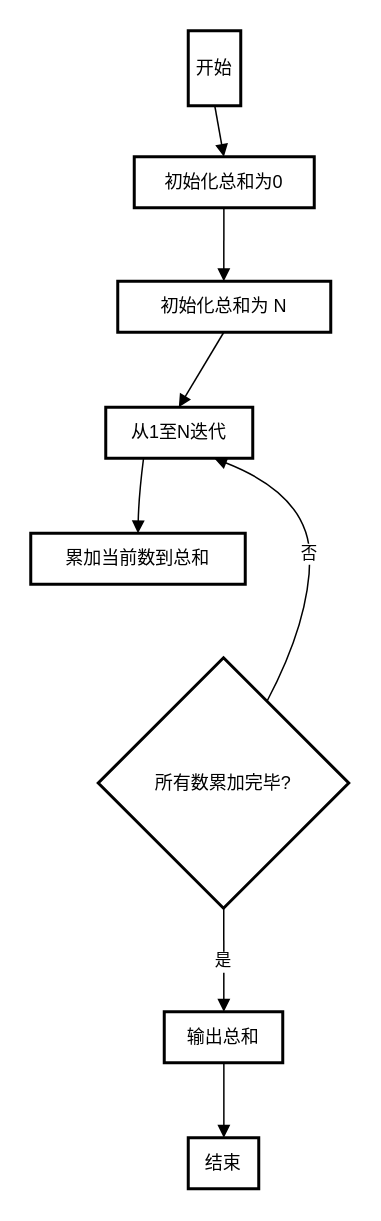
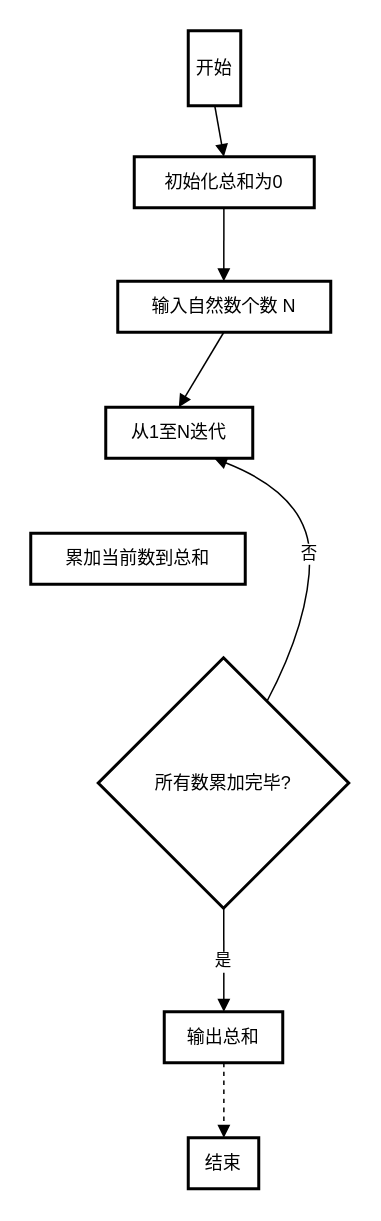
  <mxCell id="0" />
  <mxCell id="1" parent="0" />
  <mxCell id="2" value="开始" style="whiteSpace=wrap;strokeWidth=2;" vertex="1" parent="1"><mxGeometry x="125" y="20" width="35" height="50" as="geometry" /></mxCell>
  <mxCell id="3" value="初始化总和为0" style="whiteSpace=wrap;strokeWidth=2;" vertex="1" parent="1"><mxGeometry x="89" y="104" width="120" height="34" as="geometry" /></mxCell>
- <mxCell id="4" value="初始化总和为 N" style="whiteSpace=wrap;strokeWidth=2;" vertex="1" parent="1"><mxGeometry x="78" y="187" width="142" height="34" as="geometry" /></mxCell>
+ <mxCell id="4" value="输入自然数个数 N" style="whiteSpace=wrap;strokeWidth=2;" vertex="1" parent="1"><mxGeometry x="78" y="187" width="142" height="34" as="geometry" /></mxCell>
  <mxCell id="5" value="从1至N迭代" style="whiteSpace=wrap;strokeWidth=2;" vertex="1" parent="1"><mxGeometry x="70" y="271" width="98" height="34" as="geometry" /></mxCell>
  <mxCell id="6" value="累加当前数到总和" style="whiteSpace=wrap;strokeWidth=2;" vertex="1" parent="1"><mxGeometry x="20" y="355" width="143" height="34" as="geometry" /></mxCell>
  <mxCell id="7" value="所有数累加完毕?" style="rhombus;strokeWidth=2;whiteSpace=wrap;" vertex="1" parent="1"><mxGeometry x="65" y="438" width="167" height="167" as="geometry" /></mxCell>
  <mxCell id="8" value="输出总和" style="whiteSpace=wrap;strokeWidth=2;" vertex="1" parent="1"><mxGeometry x="109" y="674" width="79" height="34" as="geometry" /></mxCell>
  <mxCell id="9" value="结束" style="whiteSpace=wrap;strokeWidth=2;" vertex="1" parent="1"><mxGeometry x="125" y="758" width="47" height="34" as="geometry" /></mxCell>
  <mxCell id="10" value="" style="curved=1;startArrow=none;endArrow=block;exitX=0.505;exitY=0.99;entryX=0.498;entryY=-0.01;rounded=0;" edge="1" parent="1" source="2" target="3"><mxGeometry relative="1" as="geometry"><Array as="points" /></mxGeometry></mxCell>
  <mxCell id="11" value="" style="curved=1;startArrow=none;endArrow=block;exitX=0.498;exitY=0.98;entryX=0.498;entryY=0.01;rounded=0;" edge="1" parent="1" source="3" target="4"><mxGeometry relative="1" as="geometry"><Array as="points" /></mxGeometry></mxCell>
  <mxCell id="12" value="" style="curved=1;startArrow=none;endArrow=block;exitX=0.498;exitY=1.0;entryX=0.497;entryY=1.122e-7;rounded=0;" edge="1" parent="1" source="4" target="5"><mxGeometry relative="1" as="geometry"><Array as="points" /></mxGeometry></mxCell>
- <mxCell id="13" value="" style="curved=1;startArrow=none;endArrow=block;exitX=0.262;exitY=0.99;entryX=0.5;entryY=-0.01;rounded=0;" edge="1" parent="1" source="5" target="6"><mxGeometry relative="1" as="geometry"><Array as="points"><mxPoint x="92" y="330" /></Array></mxGeometry></mxCell>
  <mxCell id="14" value="否" style="curved=1;startArrow=none;endArrow=block;exitX=0.765;exitY=0.002;entryX=0.733;entryY=0.99;rounded=0;" edge="1" parent="1" source="7" target="5"><mxGeometry relative="1" as="geometry"><Array as="points"><mxPoint x="206" y="413" /><mxPoint x="206" y="330" /></Array></mxGeometry></mxCell>
  <mxCell id="15" value="是" style="curved=1;startArrow=none;endArrow=block;exitX=0.501;exitY=1.004;entryX=0.503;entryY=0.01;rounded=0;" edge="1" parent="1" source="7" target="8"><mxGeometry relative="1" as="geometry"><Array as="points" /></mxGeometry></mxCell>
- <mxCell id="16" value="" style="curved=1;startArrow=none;endArrow=block;exitX=0.503;exitY=1.0;entryX=0.505;entryY=5.61e-7;rounded=0;" edge="1" parent="1" source="8" target="9"><mxGeometry relative="1" as="geometry"><Array as="points" /></mxGeometry></mxCell>
+ <mxCell id="16" value="" style="curved=1;startArrow=none;endArrow=block;exitX=0.503;exitY=1.0;entryX=0.505;entryY=5.61e-7;rounded=0;dashed=1;" edge="1" parent="1" source="8" target="9"><mxGeometry relative="1" as="geometry"><Array as="points" /></mxGeometry></mxCell>
